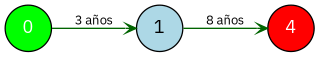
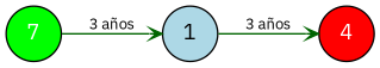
  digraph {
    fontname="IBM Plex Sans"
    rankdir=LR
    node [fontcolor=white fontname="IBM Plex Sans" shape=circle style=filled]
    edge [arrowhead=vee arrowsize=0.8 color=darkgreen fontname="IBM Plex Sans" fontsize=10]
-   0 [fillcolor=green]
+   0 [fillcolor=green label=7]
    1 [fillcolor=lightblue fontcolor=""]
    4 [fillcolor=red]
    0 -> 1 [label="3 años"]
-   1 -> 4 [label="8 años"]
+   1 -> 4 [label="3 años"]
  }
